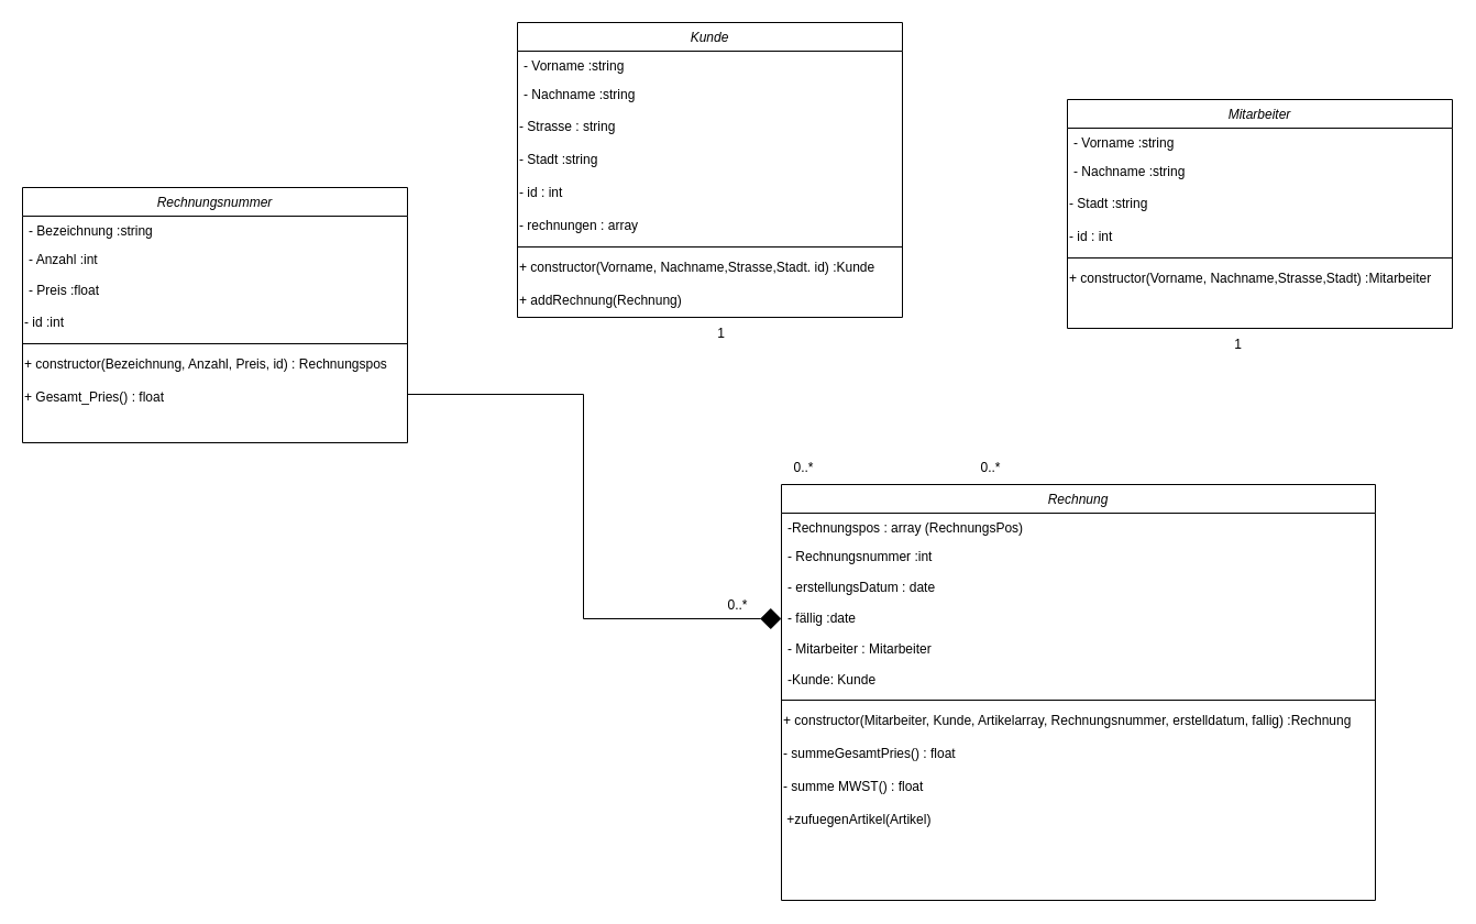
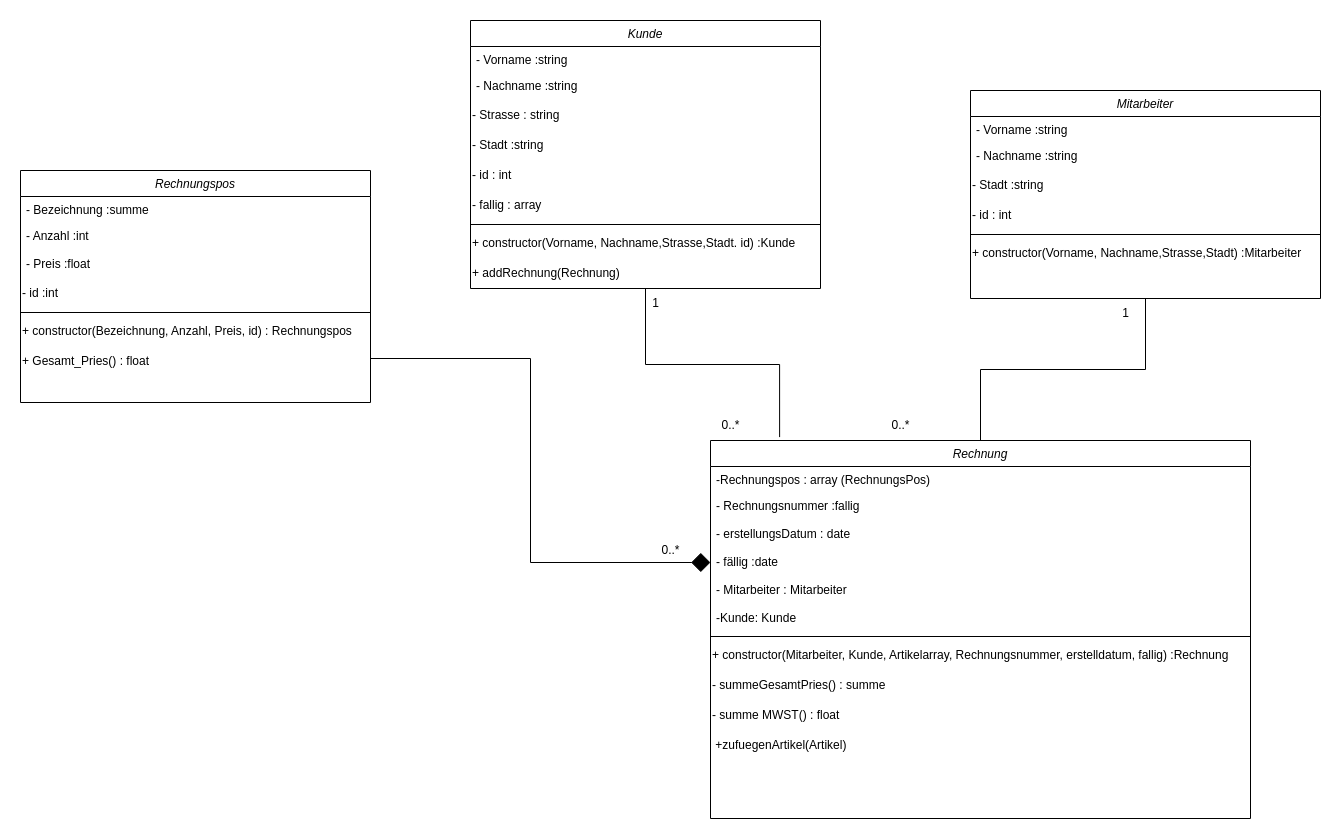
  <mxCell id="0" />
  <mxCell id="1" parent="0" />
+ <mxCell id="2" style="edgeStyle=orthogonalEdgeStyle;rounded=0;orthogonalLoop=1;jettySize=auto;html=1;entryX=0.128;entryY=-0.009;entryDx=0;entryDy=0;entryPerimeter=0;endArrow=none;endFill=0;startArrow=none;startFill=0;" edge="1" parent="1" source="3" target="29"><mxGeometry relative="1" as="geometry" /></mxCell>
  <mxCell id="3" value="Kunde" style="swimlane;fontStyle=2;align=center;verticalAlign=top;childLayout=stackLayout;horizontal=1;startSize=26;horizontalStack=0;resizeParent=1;resizeLast=0;collapsible=1;marginBottom=0;rounded=0;shadow=0;strokeWidth=1;" parent="1" vertex="1"><mxGeometry x="470" y="20" width="350" height="268" as="geometry"><mxRectangle x="220" y="120" width="160" height="26" as="alternateBounds" /></mxGeometry></mxCell>
  <mxCell id="4" value="- Vorname :string" style="text;align=left;verticalAlign=top;spacingLeft=4;spacingRight=4;overflow=hidden;rotatable=0;points=[[0,0.5],[1,0.5]];portConstraint=eastwest;" parent="3" vertex="1"><mxGeometry y="26" width="350" height="26" as="geometry" /></mxCell>
  <mxCell id="5" value="- Nachname :string&#10;" style="text;align=left;verticalAlign=top;spacingLeft=4;spacingRight=4;overflow=hidden;rotatable=0;points=[[0,0.5],[1,0.5]];portConstraint=eastwest;rounded=0;shadow=0;html=0;" parent="3" vertex="1"><mxGeometry y="52" width="350" height="28" as="geometry" /></mxCell>
  <mxCell id="6" value="- Strasse : string" style="text;html=1;resizable=0;autosize=1;align=left;verticalAlign=middle;points=[];fillColor=none;strokeColor=none;rounded=0;" vertex="1" parent="3"><mxGeometry y="80" width="350" height="30" as="geometry" /></mxCell>
  <mxCell id="7" value="- Stadt :string" style="text;html=1;resizable=0;autosize=1;align=left;verticalAlign=middle;points=[];fillColor=none;strokeColor=none;rounded=0;" vertex="1" parent="3"><mxGeometry y="110" width="350" height="30" as="geometry" /></mxCell>
  <mxCell id="8" value="- id : int" style="text;html=1;resizable=0;autosize=1;align=left;verticalAlign=middle;points=[];fillColor=none;strokeColor=none;rounded=0;" vertex="1" parent="3"><mxGeometry y="140" width="350" height="30" as="geometry" /></mxCell>
- <mxCell id="9" value="- rechnungen : array" style="text;html=1;resizable=0;autosize=1;align=left;verticalAlign=middle;points=[];fillColor=none;strokeColor=none;rounded=0;" vertex="1" parent="3"><mxGeometry y="170" width="350" height="30" as="geometry" /></mxCell>
+ <mxCell id="9" value="- fallig : array" style="text;html=1;resizable=0;autosize=1;align=left;verticalAlign=middle;points=[];fillColor=none;strokeColor=none;rounded=0;" vertex="1" parent="3"><mxGeometry y="170" width="350" height="30" as="geometry" /></mxCell>
  <mxCell id="10" value="" style="line;html=1;strokeWidth=1;align=left;verticalAlign=middle;spacingTop=-1;spacingLeft=3;spacingRight=3;rotatable=0;labelPosition=right;points=[];portConstraint=eastwest;" parent="3" vertex="1"><mxGeometry y="200" width="350" height="8" as="geometry" /></mxCell>
  <mxCell id="11" value="+ constructor(Vorname, Nachname,Strasse,Stadt. id) :Kunde" style="text;html=1;resizable=0;autosize=1;align=left;verticalAlign=middle;points=[];fillColor=none;strokeColor=none;rounded=0;" vertex="1" parent="3"><mxGeometry y="208" width="350" height="30" as="geometry" /></mxCell>
  <mxCell id="12" value="+ addRechnung(Rechnung)" style="text;html=1;resizable=0;autosize=1;align=left;verticalAlign=middle;points=[];fillColor=none;strokeColor=none;rounded=0;" vertex="1" parent="3"><mxGeometry y="238" width="350" height="30" as="geometry" /></mxCell>
  <mxCell id="13" value="Mitarbeiter" style="swimlane;fontStyle=2;align=center;verticalAlign=top;childLayout=stackLayout;horizontal=1;startSize=26;horizontalStack=0;resizeParent=1;resizeLast=0;collapsible=1;marginBottom=0;rounded=0;shadow=0;strokeWidth=1;" vertex="1" parent="1"><mxGeometry x="970" y="90" width="350" height="208" as="geometry"><mxRectangle x="220" y="120" width="160" height="26" as="alternateBounds" /></mxGeometry></mxCell>
  <mxCell id="14" value="- Vorname :string" style="text;align=left;verticalAlign=top;spacingLeft=4;spacingRight=4;overflow=hidden;rotatable=0;points=[[0,0.5],[1,0.5]];portConstraint=eastwest;" vertex="1" parent="13"><mxGeometry y="26" width="350" height="26" as="geometry" /></mxCell>
  <mxCell id="15" value="- Nachname :string&#10;" style="text;align=left;verticalAlign=top;spacingLeft=4;spacingRight=4;overflow=hidden;rotatable=0;points=[[0,0.5],[1,0.5]];portConstraint=eastwest;rounded=0;shadow=0;html=0;" vertex="1" parent="13"><mxGeometry y="52" width="350" height="28" as="geometry" /></mxCell>
  <mxCell id="16" value="- Stadt :string" style="text;html=1;resizable=0;autosize=1;align=left;verticalAlign=middle;points=[];fillColor=none;strokeColor=none;rounded=0;" vertex="1" parent="13"><mxGeometry y="80" width="350" height="30" as="geometry" /></mxCell>
  <mxCell id="17" value="- id : int" style="text;html=1;resizable=0;autosize=1;align=left;verticalAlign=middle;points=[];fillColor=none;strokeColor=none;rounded=0;" vertex="1" parent="13"><mxGeometry y="110" width="350" height="30" as="geometry" /></mxCell>
  <mxCell id="18" value="" style="line;html=1;strokeWidth=1;align=left;verticalAlign=middle;spacingTop=-1;spacingLeft=3;spacingRight=3;rotatable=0;labelPosition=right;points=[];portConstraint=eastwest;" vertex="1" parent="13"><mxGeometry y="140" width="350" height="8" as="geometry" /></mxCell>
  <mxCell id="19" value="+ constructor(Vorname, Nachname,Strasse,Stadt) :Mitarbeiter" style="text;html=1;resizable=0;autosize=1;align=left;verticalAlign=middle;points=[];fillColor=none;strokeColor=none;rounded=0;" vertex="1" parent="13"><mxGeometry y="148" width="350" height="30" as="geometry" /></mxCell>
- <mxCell id="20" value="Rechnungsnummer" style="swimlane;fontStyle=2;align=center;verticalAlign=top;childLayout=stackLayout;horizontal=1;startSize=26;horizontalStack=0;resizeParent=1;resizeLast=0;collapsible=1;marginBottom=0;rounded=0;shadow=0;strokeWidth=1;" vertex="1" parent="1"><mxGeometry x="20" y="170" width="350" height="232" as="geometry"><mxRectangle x="220" y="120" width="160" height="26" as="alternateBounds" /></mxGeometry></mxCell>
- <mxCell id="21" value="- Bezeichnung :string" style="text;align=left;verticalAlign=top;spacingLeft=4;spacingRight=4;overflow=hidden;rotatable=0;points=[[0,0.5],[1,0.5]];portConstraint=eastwest;" vertex="1" parent="20"><mxGeometry y="26" width="350" height="26" as="geometry" /></mxCell>
+ <mxCell id="20" value="Rechnungspos" style="swimlane;fontStyle=2;align=center;verticalAlign=top;childLayout=stackLayout;horizontal=1;startSize=26;horizontalStack=0;resizeParent=1;resizeLast=0;collapsible=1;marginBottom=0;rounded=0;shadow=0;strokeWidth=1;" vertex="1" parent="1"><mxGeometry x="20" y="170" width="350" height="232" as="geometry"><mxRectangle x="220" y="120" width="160" height="26" as="alternateBounds" /></mxGeometry></mxCell>
+ <mxCell id="21" value="- Bezeichnung :summe" style="text;align=left;verticalAlign=top;spacingLeft=4;spacingRight=4;overflow=hidden;rotatable=0;points=[[0,0.5],[1,0.5]];portConstraint=eastwest;" vertex="1" parent="20"><mxGeometry y="26" width="350" height="26" as="geometry" /></mxCell>
  <mxCell id="22" value="- Anzahl :int" style="text;align=left;verticalAlign=top;spacingLeft=4;spacingRight=4;overflow=hidden;rotatable=0;points=[[0,0.5],[1,0.5]];portConstraint=eastwest;rounded=0;shadow=0;html=0;" vertex="1" parent="20"><mxGeometry y="52" width="350" height="28" as="geometry" /></mxCell>
  <mxCell id="23" value="- Preis :float&#10;" style="text;align=left;verticalAlign=top;spacingLeft=4;spacingRight=4;overflow=hidden;rotatable=0;points=[[0,0.5],[1,0.5]];portConstraint=eastwest;rounded=0;shadow=0;html=0;" vertex="1" parent="20"><mxGeometry y="80" width="350" height="28" as="geometry" /></mxCell>
  <mxCell id="24" value="- id :int" style="text;html=1;resizable=0;autosize=1;align=left;verticalAlign=middle;points=[];fillColor=none;strokeColor=none;rounded=0;" vertex="1" parent="20"><mxGeometry y="108" width="350" height="30" as="geometry" /></mxCell>
  <mxCell id="25" value="" style="line;html=1;strokeWidth=1;align=left;verticalAlign=middle;spacingTop=-1;spacingLeft=3;spacingRight=3;rotatable=0;labelPosition=right;points=[];portConstraint=eastwest;" vertex="1" parent="20"><mxGeometry y="138" width="350" height="8" as="geometry" /></mxCell>
  <mxCell id="26" value="+ constructor(Bezeichnung, Anzahl, Preis, id) : Rechnungspos" style="text;html=1;resizable=0;autosize=1;align=left;verticalAlign=middle;points=[];fillColor=none;strokeColor=none;rounded=0;" vertex="1" parent="20"><mxGeometry y="146" width="350" height="30" as="geometry" /></mxCell>
  <mxCell id="27" value="+ Gesamt_Pries() : float" style="text;html=1;resizable=0;autosize=1;align=left;verticalAlign=middle;points=[];fillColor=none;strokeColor=none;rounded=0;" vertex="1" parent="20"><mxGeometry y="176" width="350" height="30" as="geometry" /></mxCell>
+ <mxCell id="28" value="" style="edgeStyle=orthogonalEdgeStyle;rounded=0;orthogonalLoop=1;jettySize=auto;html=1;startArrow=none;startFill=0;endArrow=none;endFill=0;entryX=0.5;entryY=1;entryDx=0;entryDy=0;" edge="1" parent="1" source="29" target="13"><mxGeometry relative="1" as="geometry" /></mxCell>
  <mxCell id="29" value="Rechnung" style="swimlane;fontStyle=2;align=center;verticalAlign=top;childLayout=stackLayout;horizontal=1;startSize=26;horizontalStack=0;resizeParent=1;resizeLast=0;collapsible=1;marginBottom=0;rounded=0;shadow=0;strokeWidth=1;" vertex="1" parent="1"><mxGeometry x="710" y="440" width="540" height="378" as="geometry"><mxRectangle x="220" y="120" width="160" height="26" as="alternateBounds" /></mxGeometry></mxCell>
  <mxCell id="30" value="-Rechnungspos : array (RechnungsPos)" style="text;align=left;verticalAlign=top;spacingLeft=4;spacingRight=4;overflow=hidden;rotatable=0;points=[[0,0.5],[1,0.5]];portConstraint=eastwest;" vertex="1" parent="29"><mxGeometry y="26" width="540" height="26" as="geometry" /></mxCell>
- <mxCell id="31" value="- Rechnungsnummer :int" style="text;align=left;verticalAlign=top;spacingLeft=4;spacingRight=4;overflow=hidden;rotatable=0;points=[[0,0.5],[1,0.5]];portConstraint=eastwest;rounded=0;shadow=0;html=0;" vertex="1" parent="29"><mxGeometry y="52" width="540" height="28" as="geometry" /></mxCell>
+ <mxCell id="31" value="- Rechnungsnummer :fallig" style="text;align=left;verticalAlign=top;spacingLeft=4;spacingRight=4;overflow=hidden;rotatable=0;points=[[0,0.5],[1,0.5]];portConstraint=eastwest;rounded=0;shadow=0;html=0;" vertex="1" parent="29"><mxGeometry y="52" width="540" height="28" as="geometry" /></mxCell>
  <mxCell id="32" value="- erstellungsDatum : date" style="text;align=left;verticalAlign=top;spacingLeft=4;spacingRight=4;overflow=hidden;rotatable=0;points=[[0,0.5],[1,0.5]];portConstraint=eastwest;rounded=0;shadow=0;html=0;" vertex="1" parent="29"><mxGeometry y="80" width="540" height="28" as="geometry" /></mxCell>
  <mxCell id="33" value="- fällig :date" style="text;align=left;verticalAlign=top;spacingLeft=4;spacingRight=4;overflow=hidden;rotatable=0;points=[[0,0.5],[1,0.5]];portConstraint=eastwest;rounded=0;shadow=0;html=0;" vertex="1" parent="29"><mxGeometry y="108" width="540" height="28" as="geometry" /></mxCell>
  <mxCell id="34" value="- Mitarbeiter : Mitarbeiter" style="text;align=left;verticalAlign=top;spacingLeft=4;spacingRight=4;overflow=hidden;rotatable=0;points=[[0,0.5],[1,0.5]];portConstraint=eastwest;rounded=0;shadow=0;html=0;" vertex="1" parent="29"><mxGeometry y="136" width="540" height="28" as="geometry" /></mxCell>
  <mxCell id="35" value="-Kunde: Kunde" style="text;align=left;verticalAlign=top;spacingLeft=4;spacingRight=4;overflow=hidden;rotatable=0;points=[[0,0.5],[1,0.5]];portConstraint=eastwest;rounded=0;shadow=0;html=0;" vertex="1" parent="29"><mxGeometry y="164" width="540" height="28" as="geometry" /></mxCell>
  <mxCell id="36" value="" style="line;html=1;strokeWidth=1;align=left;verticalAlign=middle;spacingTop=-1;spacingLeft=3;spacingRight=3;rotatable=0;labelPosition=right;points=[];portConstraint=eastwest;" vertex="1" parent="29"><mxGeometry y="192" width="540" height="8" as="geometry" /></mxCell>
  <mxCell id="37" value="+ constructor(Mitarbeiter, Kunde, Artikelarray, Rechnungsnummer, erstelldatum, fallig) :Rechnung" style="text;html=1;resizable=0;autosize=1;align=left;verticalAlign=middle;points=[];fillColor=none;strokeColor=none;rounded=0;" vertex="1" parent="29"><mxGeometry y="200" width="540" height="30" as="geometry" /></mxCell>
- <mxCell id="38" value="- summeGesamtPries() : float" style="text;html=1;resizable=0;autosize=1;align=left;verticalAlign=middle;points=[];fillColor=none;strokeColor=none;rounded=0;" vertex="1" parent="29"><mxGeometry y="230" width="540" height="30" as="geometry" /></mxCell>
+ <mxCell id="38" value="- summeGesamtPries() : summe" style="text;html=1;resizable=0;autosize=1;align=left;verticalAlign=middle;points=[];fillColor=none;strokeColor=none;rounded=0;" vertex="1" parent="29"><mxGeometry y="230" width="540" height="30" as="geometry" /></mxCell>
  <mxCell id="39" value="- summe MWST() : float" style="text;html=1;resizable=0;autosize=1;align=left;verticalAlign=middle;points=[];fillColor=none;strokeColor=none;rounded=0;" vertex="1" parent="29"><mxGeometry y="260" width="540" height="30" as="geometry" /></mxCell>
  <mxCell id="40" value="&amp;nbsp;+zufuegenArtikel(Artikel)" style="text;html=1;resizable=0;autosize=1;align=left;verticalAlign=middle;points=[];fillColor=none;strokeColor=none;rounded=0;" vertex="1" parent="29"><mxGeometry y="290" width="540" height="30" as="geometry" /></mxCell>
  <mxCell id="41" style="text;html=1;resizable=0;autosize=1;align=left;verticalAlign=middle;points=[];fillColor=none;strokeColor=none;rounded=0;" vertex="1" parent="29"><mxGeometry y="320" width="540" height="30" as="geometry" /></mxCell>
  <mxCell id="42" value="" style="edgeStyle=orthogonalEdgeStyle;rounded=0;orthogonalLoop=1;jettySize=auto;html=1;startArrow=none;startFill=0;endArrow=diamond;endFill=1;startSize=15;endSize=17;" edge="1" parent="1" source="25" target="33"><mxGeometry relative="1" as="geometry"><Array as="points"><mxPoint x="370" y="358" /><mxPoint x="530" y="358" /><mxPoint x="530" y="562" /></Array></mxGeometry></mxCell>
  <mxCell id="43" value="0..*" style="text;html=1;resizable=0;autosize=1;align=center;verticalAlign=middle;points=[];fillColor=none;strokeColor=none;rounded=0;" vertex="1" parent="1"><mxGeometry x="650" y="535" width="40" height="30" as="geometry" /></mxCell>
  <mxCell id="44" value="1" style="text;html=1;resizable=0;autosize=1;align=center;verticalAlign=middle;points=[];fillColor=none;strokeColor=none;rounded=0;" vertex="1" parent="1"><mxGeometry x="640" y="288" width="30" height="30" as="geometry" /></mxCell>
  <mxCell id="45" value="0..*" style="text;html=1;resizable=0;autosize=1;align=center;verticalAlign=middle;points=[];fillColor=none;strokeColor=none;rounded=0;" vertex="1" parent="1"><mxGeometry x="710" y="410" width="40" height="30" as="geometry" /></mxCell>
  <mxCell id="46" value="1" style="text;html=1;resizable=0;autosize=1;align=center;verticalAlign=middle;points=[];fillColor=none;strokeColor=none;rounded=0;" vertex="1" parent="1"><mxGeometry x="1110" y="298" width="30" height="30" as="geometry" /></mxCell>
  <mxCell id="47" value="0..*" style="text;html=1;resizable=0;autosize=1;align=center;verticalAlign=middle;points=[];fillColor=none;strokeColor=none;rounded=0;" vertex="1" parent="1"><mxGeometry x="880" y="410" width="40" height="30" as="geometry" /></mxCell>
